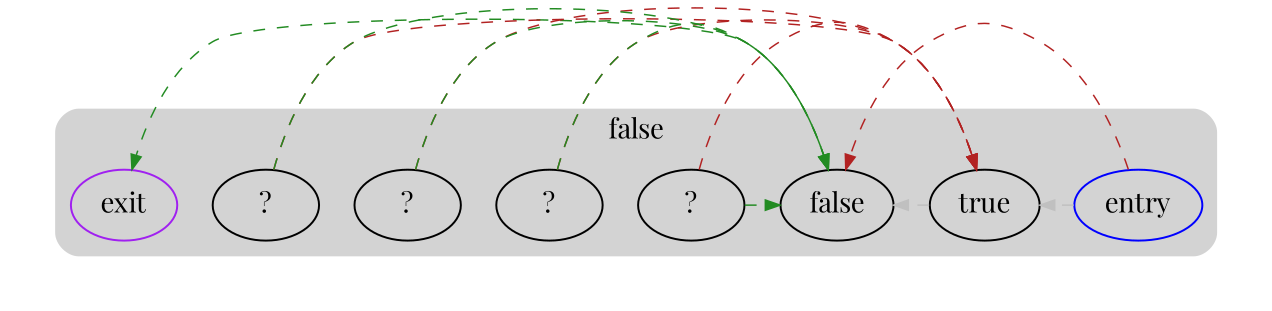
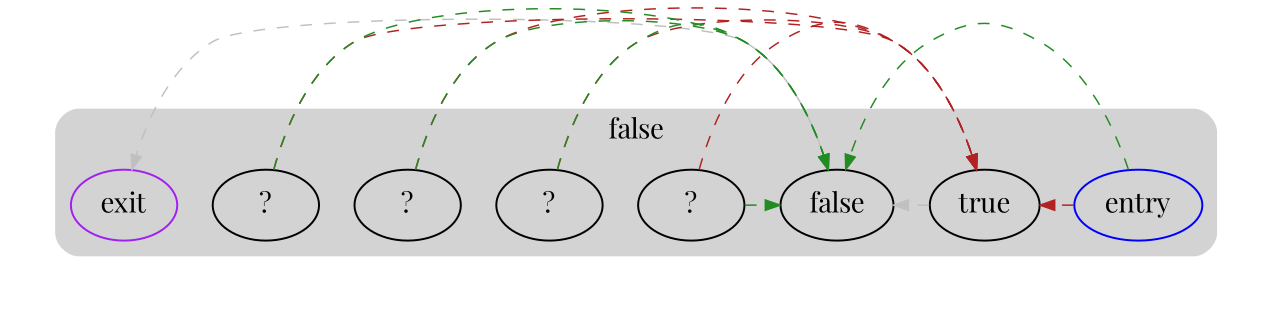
  digraph {
    compound=true
    fontname="Playfair Display"
    node [fontname="Playfair Display" shape=oval]
    edge [arrowsize=0.75 color=firebrick constraint=false fontname="Playfair Display" penwidth=0.75 style=dashed]
    n1 [color=blue label=entry rank=source]
    n2 [label=true]
    n3 [label=false]
    n4 [label="?"]
    n5 [label="?"]
    n6 [label="?"]
    n7 [label="?"]
    n8 [color=purple label=exit rank=sink shape=""]
    subgraph cluster_1 {
      peripheries=0
      subgraph cluster_2 {
        peripheries=0
        subgraph cluster_3 {
          bgcolor=lightgray
          color=darkgray
          label=false
          peripheries=0
          style=rounded
          n1
          n2
          n3
          n4
          n5
          n6
          n7
          n8
        }
      }
    }
-   n1 -> n2 [color=gray]
-   n1 -> n3
+   n1 -> n2
+   n1 -> n3 [color=forestgreen]
    n2 -> n3 [color=gray]
-   n3 -> n8 [color=forestgreen]
+   n3 -> n8 [color=gray]
    n4 -> n2
    n4 -> n3 [color=forestgreen]
    n5 -> n2
    n5 -> n3 [color=forestgreen]
    n6 -> n2
    n6 -> n3 [color=forestgreen]
    n7 -> n2
    n7 -> n3 [color=forestgreen]
  }
